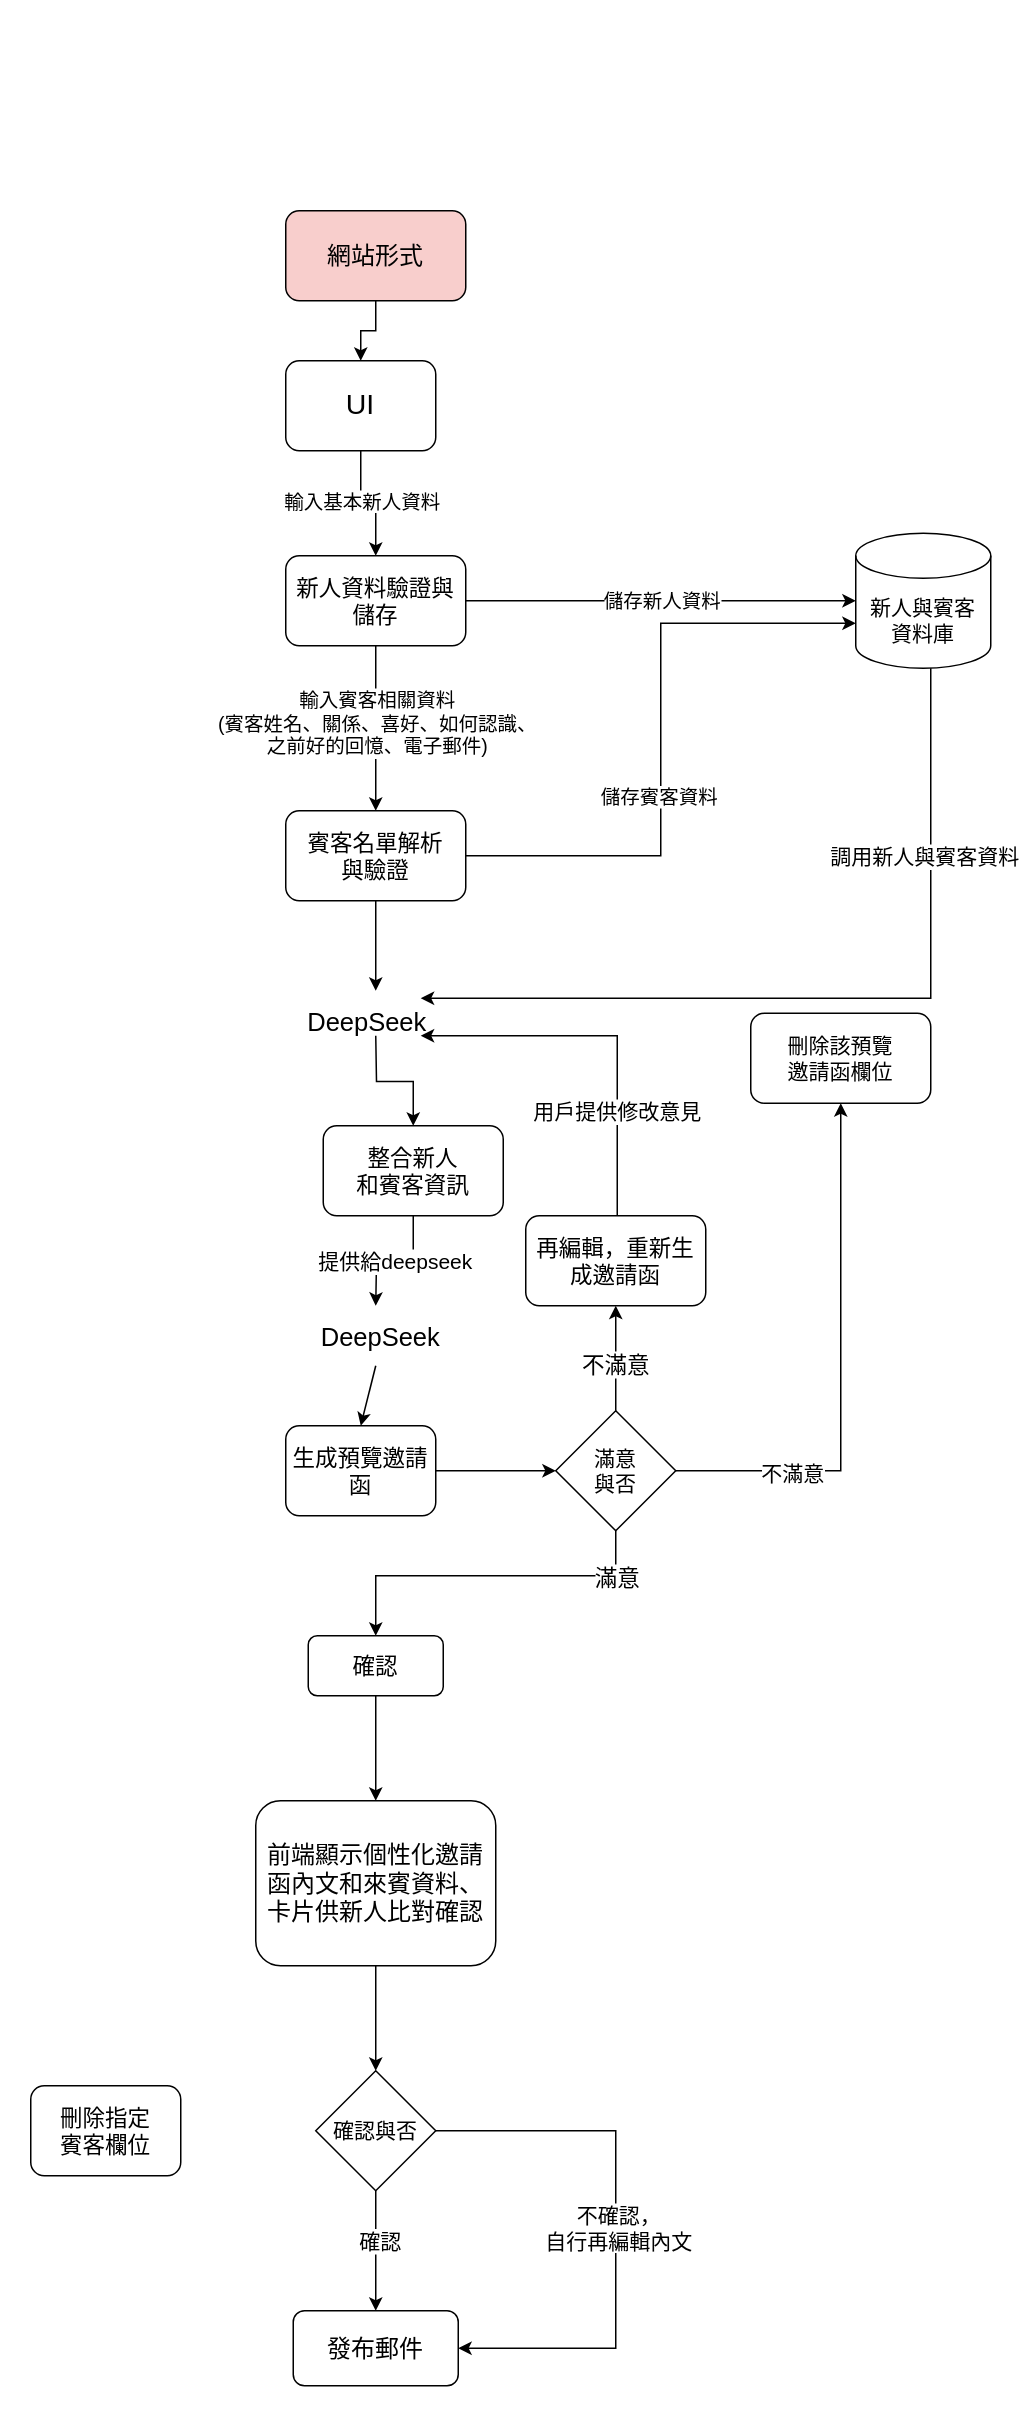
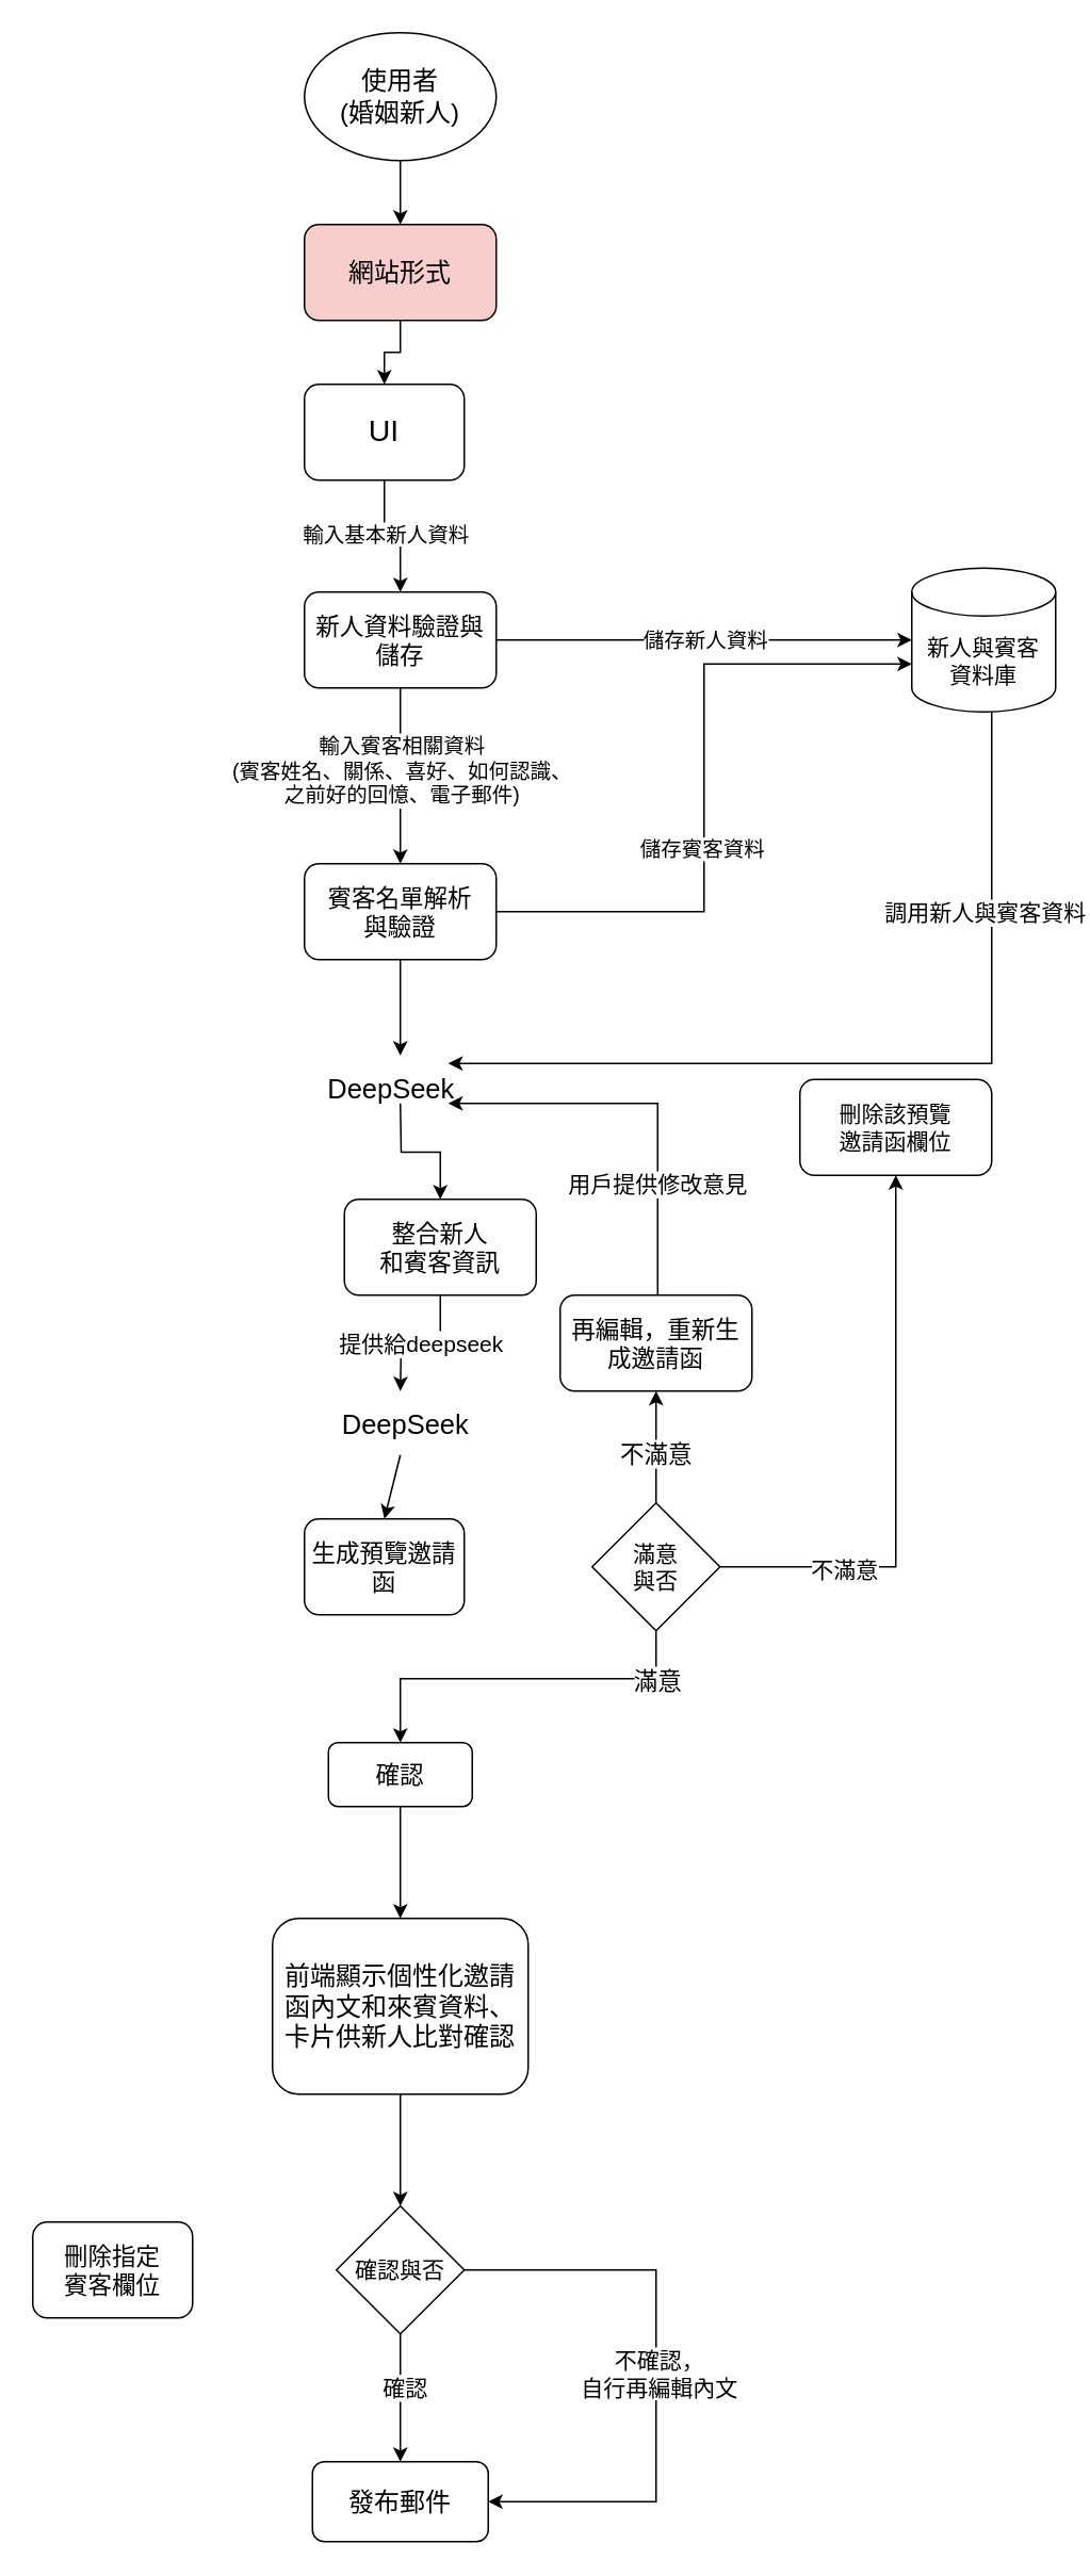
  <mxCell id="0" />
  <mxCell id="1" parent="0" />
+ <mxCell id="2" style="edgeStyle=orthogonalEdgeStyle;rounded=0;orthogonalLoop=1;jettySize=auto;html=1;exitX=0.5;exitY=1;exitDx=0;exitDy=0;entryX=0.5;entryY=0;entryDx=0;entryDy=0;" parent="1" source="3" target="5" edge="1"><mxGeometry relative="1" as="geometry" /></mxCell>
+ <mxCell id="3" value="使用者&lt;br style=&quot;font-size: 16px;&quot;&gt;(婚姻新人)" style="ellipse;whiteSpace=wrap;html=1;fontSize=16;" parent="1" vertex="1"><mxGeometry x="190" y="20" width="120" height="80" as="geometry" /></mxCell>
  <mxCell id="4" style="edgeStyle=orthogonalEdgeStyle;rounded=0;orthogonalLoop=1;jettySize=auto;html=1;exitX=0.5;exitY=1;exitDx=0;exitDy=0;entryX=0.5;entryY=0;entryDx=0;entryDy=0;" parent="1" source="5" target="8" edge="1"><mxGeometry relative="1" as="geometry" /></mxCell>
  <mxCell id="5" value="網站形式" style="rounded=1;whiteSpace=wrap;html=1;fontSize=16;fillColor=#f8cecc;" parent="1" vertex="1"><mxGeometry x="190" y="140" width="120" height="60" as="geometry" /></mxCell>
  <mxCell id="6" style="edgeStyle=orthogonalEdgeStyle;rounded=0;orthogonalLoop=1;jettySize=auto;html=1;exitX=0.5;exitY=1;exitDx=0;exitDy=0;entryX=0.5;entryY=0;entryDx=0;entryDy=0;" parent="1" source="8" target="10" edge="1"><mxGeometry relative="1" as="geometry" /></mxCell>
  <mxCell id="7" value="輸入基本新人資料" style="edgeLabel;html=1;align=center;verticalAlign=middle;resizable=0;points=[];fontSize=13;" parent="6" vertex="1" connectable="0"><mxGeometry x="-0.504" y="2" relative="1" as="geometry"><mxPoint x="-2" y="13" as="offset" /></mxGeometry></mxCell>
  <mxCell id="8" value="UI" style="rounded=1;whiteSpace=wrap;html=1;fontSize=19;" parent="1" vertex="1"><mxGeometry x="190" y="240" width="100" height="60" as="geometry" /></mxCell>
  <mxCell id="9" style="edgeStyle=orthogonalEdgeStyle;rounded=0;orthogonalLoop=1;jettySize=auto;html=1;exitX=0.5;exitY=1;exitDx=0;exitDy=0;entryX=0.5;entryY=0;entryDx=0;entryDy=0;" parent="1" source="10" target="17" edge="1"><mxGeometry relative="1" as="geometry" /></mxCell>
  <mxCell id="10" value="新人資料驗證與儲存" style="rounded=1;whiteSpace=wrap;html=1;fontSize=15;" parent="1" vertex="1"><mxGeometry x="190" y="370" width="120" height="60" as="geometry" /></mxCell>
  <mxCell id="11" style="edgeStyle=orthogonalEdgeStyle;rounded=0;orthogonalLoop=1;jettySize=auto;html=1;exitX=0.5;exitY=1;exitDx=0;exitDy=0;exitPerimeter=0;" parent="1" edge="1"><mxGeometry relative="1" as="geometry"><mxPoint x="280" y="665" as="targetPoint" /><mxPoint x="620" y="430" as="sourcePoint" /><Array as="points"><mxPoint x="620" y="665" /></Array></mxGeometry></mxCell>
  <mxCell id="12" value="調用新人與賓客資料" style="edgeLabel;html=1;align=center;verticalAlign=middle;resizable=0;points=[];fontSize=14;" parent="11" vertex="1" connectable="0"><mxGeometry x="0.632" relative="1" as="geometry"><mxPoint x="229" y="-95" as="offset" /></mxGeometry></mxCell>
  <mxCell id="13" value="新人與賓客&lt;br&gt;資料庫" style="shape=cylinder3;whiteSpace=wrap;html=1;boundedLbl=1;backgroundOutline=1;size=15;fontSize=14;" parent="1" vertex="1"><mxGeometry x="570" y="355" width="90" height="90" as="geometry" /></mxCell>
  <mxCell id="14" style="edgeStyle=orthogonalEdgeStyle;rounded=0;orthogonalLoop=1;jettySize=auto;html=1;entryX=0;entryY=0.5;entryDx=0;entryDy=0;entryPerimeter=0;" parent="1" source="10" target="13" edge="1"><mxGeometry relative="1" as="geometry" /></mxCell>
  <mxCell id="15" value="儲存新人資料" style="edgeLabel;html=1;align=center;verticalAlign=middle;resizable=0;points=[];fontSize=13;" parent="14" vertex="1" connectable="0"><mxGeometry x="0.002" y="1" relative="1" as="geometry"><mxPoint as="offset" /></mxGeometry></mxCell>
  <mxCell id="16" style="edgeStyle=orthogonalEdgeStyle;rounded=0;orthogonalLoop=1;jettySize=auto;html=1;" parent="1" source="17" edge="1"><mxGeometry relative="1" as="geometry"><mxPoint x="250" y="660" as="targetPoint" /></mxGeometry></mxCell>
  <mxCell id="17" value="賓客名單解析&lt;br&gt;與驗證" style="rounded=1;whiteSpace=wrap;html=1;fontSize=15;" parent="1" vertex="1"><mxGeometry x="190" y="540" width="120" height="60" as="geometry" /></mxCell>
  <mxCell id="18" value="輸入賓客相關資料&lt;br&gt;(賓客姓名、關係、喜好、如何認識、&lt;br&gt;之前好的回憶、電子郵件)" style="edgeLabel;html=1;align=center;verticalAlign=middle;resizable=0;points=[];fontSize=13;" parent="1" vertex="1" connectable="0"><mxGeometry x="253" y="479.997" as="geometry"><mxPoint x="-3" y="2" as="offset" /></mxGeometry></mxCell>
  <mxCell id="19" style="edgeStyle=orthogonalEdgeStyle;rounded=0;orthogonalLoop=1;jettySize=auto;html=1;exitX=1;exitY=0.5;exitDx=0;exitDy=0;entryX=0;entryY=0;entryDx=0;entryDy=60;entryPerimeter=0;" parent="1" source="17" target="13" edge="1"><mxGeometry relative="1" as="geometry" /></mxCell>
  <mxCell id="20" value="&lt;font style=&quot;font-size: 13px;&quot;&gt;儲存賓客資料&lt;/font&gt;" style="edgeLabel;html=1;align=center;verticalAlign=middle;resizable=0;points=[];" parent="19" vertex="1" connectable="0"><mxGeometry x="-0.181" y="2" relative="1" as="geometry"><mxPoint as="offset" /></mxGeometry></mxCell>
  <mxCell id="21" value="DeepSeek" style="edgeLabel;html=1;align=center;verticalAlign=middle;resizable=0;points=[];fontSize=17;" parent="1" vertex="1" connectable="0"><mxGeometry x="240" y="689.998" as="geometry"><mxPoint x="3" y="-8" as="offset" /></mxGeometry></mxCell>
  <mxCell id="22" style="edgeStyle=orthogonalEdgeStyle;rounded=0;orthogonalLoop=1;jettySize=auto;html=1;exitX=0.5;exitY=1;exitDx=0;exitDy=0;" parent="1" source="24" edge="1"><mxGeometry relative="1" as="geometry"><mxPoint x="250" y="870" as="targetPoint" /></mxGeometry></mxCell>
  <mxCell id="23" value="&lt;font style=&quot;font-size: 14px;&quot;&gt;提供給deepseek&lt;/font&gt;" style="edgeLabel;html=1;align=center;verticalAlign=middle;resizable=0;points=[];" parent="22" vertex="1" connectable="0"><mxGeometry x="-0.014" y="-1" relative="1" as="geometry"><mxPoint x="-1" y="1" as="offset" /></mxGeometry></mxCell>
  <mxCell id="24" value="整合新人&lt;br&gt;和賓客資訊" style="rounded=1;whiteSpace=wrap;html=1;fontSize=15;" parent="1" vertex="1"><mxGeometry x="215" y="750" width="120" height="60" as="geometry" /></mxCell>
  <mxCell id="25" style="edgeStyle=orthogonalEdgeStyle;rounded=0;orthogonalLoop=1;jettySize=auto;html=1;entryX=0.5;entryY=0;entryDx=0;entryDy=0;" parent="1" target="24" edge="1"><mxGeometry relative="1" as="geometry"><mxPoint x="260" y="670" as="targetPoint" /><mxPoint x="250" y="690" as="sourcePoint" /></mxGeometry></mxCell>
  <mxCell id="26" value="DeepSeek" style="edgeLabel;html=1;align=center;verticalAlign=middle;resizable=0;points=[];fontSize=17;" parent="1" vertex="1" connectable="0"><mxGeometry x="250" y="879.998" as="geometry"><mxPoint x="2" y="12" as="offset" /></mxGeometry></mxCell>
  <mxCell id="27" value="" style="endArrow=classic;html=1;rounded=0;entryX=0.5;entryY=0;entryDx=0;entryDy=0;" parent="1" target="29" edge="1"><mxGeometry width="50" height="50" relative="1" as="geometry"><mxPoint x="250" y="910" as="sourcePoint" /><mxPoint x="250" y="940" as="targetPoint" /></mxGeometry></mxCell>
- <mxCell id="28" style="edgeStyle=orthogonalEdgeStyle;rounded=0;orthogonalLoop=1;jettySize=auto;html=1;entryX=0;entryY=0.5;entryDx=0;entryDy=0;" parent="1" source="29" target="36" edge="1"><mxGeometry relative="1" as="geometry" /></mxCell>
  <mxCell id="29" value="生成預覽邀請函" style="rounded=1;whiteSpace=wrap;html=1;fontSize=15;" parent="1" vertex="1"><mxGeometry x="190" y="950" width="100" height="60" as="geometry" /></mxCell>
  <mxCell id="30" value="" style="edgeStyle=orthogonalEdgeStyle;rounded=0;orthogonalLoop=1;jettySize=auto;html=1;entryX=0.5;entryY=1;entryDx=0;entryDy=0;" parent="1" source="36" target="39" edge="1"><mxGeometry relative="1" as="geometry"><mxPoint x="409.941" y="910" as="targetPoint" /></mxGeometry></mxCell>
  <mxCell id="31" value="&lt;font style=&quot;font-size: 15px;&quot;&gt;不滿意&lt;/font&gt;" style="edgeLabel;html=1;align=center;verticalAlign=middle;resizable=0;points=[];" parent="30" vertex="1" connectable="0"><mxGeometry x="-0.094" y="1" relative="1" as="geometry"><mxPoint as="offset" /></mxGeometry></mxCell>
  <mxCell id="32" value="" style="edgeStyle=orthogonalEdgeStyle;rounded=0;orthogonalLoop=1;jettySize=auto;html=1;" parent="1" source="36" target="40" edge="1"><mxGeometry relative="1" as="geometry"><Array as="points"><mxPoint x="410" y="1050" /><mxPoint x="250" y="1050" /></Array></mxGeometry></mxCell>
  <mxCell id="33" value="&lt;font style=&quot;font-size: 15px;&quot;&gt;滿意&lt;/font&gt;" style="edgeLabel;html=1;align=center;verticalAlign=middle;resizable=0;points=[];" parent="32" vertex="1" connectable="0"><mxGeometry x="-0.163" y="-1" relative="1" as="geometry"><mxPoint x="66" y="1" as="offset" /></mxGeometry></mxCell>
  <mxCell id="34" value="" style="edgeStyle=orthogonalEdgeStyle;rounded=0;orthogonalLoop=1;jettySize=auto;html=1;" parent="1" source="36" target="51" edge="1"><mxGeometry relative="1" as="geometry" /></mxCell>
  <mxCell id="35" value="&lt;font style=&quot;font-size: 14px;&quot;&gt;不滿意&lt;/font&gt;" style="edgeLabel;html=1;align=center;verticalAlign=middle;resizable=0;points=[];" parent="34" vertex="1" connectable="0"><mxGeometry x="-0.564" y="-1" relative="1" as="geometry"><mxPoint as="offset" /></mxGeometry></mxCell>
  <mxCell id="36" value="&lt;font style=&quot;font-size: 14px;&quot;&gt;滿意&lt;br&gt;與否&lt;/font&gt;" style="rhombus;whiteSpace=wrap;html=1;" parent="1" vertex="1"><mxGeometry x="370" y="940" width="80" height="80" as="geometry" /></mxCell>
  <mxCell id="37" style="edgeStyle=orthogonalEdgeStyle;rounded=0;orthogonalLoop=1;jettySize=auto;html=1;" parent="1" source="39" edge="1"><mxGeometry relative="1" as="geometry"><mxPoint x="280" y="690" as="targetPoint" /><Array as="points"><mxPoint x="411" y="690" /></Array></mxGeometry></mxCell>
  <mxCell id="38" value="&lt;font style=&quot;font-size: 14px;&quot;&gt;用戶提供修改意見&lt;/font&gt;" style="edgeLabel;html=1;align=center;verticalAlign=middle;resizable=0;points=[];" parent="37" vertex="1" connectable="0"><mxGeometry x="-0.316" y="-2" relative="1" as="geometry"><mxPoint x="-3" y="16" as="offset" /></mxGeometry></mxCell>
  <mxCell id="39" value="再編輯，重新生成邀請函" style="rounded=1;whiteSpace=wrap;html=1;fontSize=15;" parent="1" vertex="1"><mxGeometry x="350" y="810" width="120" height="60" as="geometry" /></mxCell>
  <mxCell id="40" value="&lt;font style=&quot;font-size: 15px;&quot;&gt;確認&lt;/font&gt;" style="rounded=1;whiteSpace=wrap;html=1;" parent="1" vertex="1"><mxGeometry x="205" y="1090" width="90" height="40" as="geometry" /></mxCell>
  <mxCell id="41" style="edgeStyle=orthogonalEdgeStyle;rounded=0;orthogonalLoop=1;jettySize=auto;html=1;entryX=0.5;entryY=0;entryDx=0;entryDy=0;exitX=0.5;exitY=1;exitDx=0;exitDy=0;" parent="1" target="43" edge="1" source="40"><mxGeometry relative="1" as="geometry"><mxPoint x="250" y="1260" as="targetPoint" /><mxPoint x="250" y="1210" as="sourcePoint" /></mxGeometry></mxCell>
  <mxCell id="42" style="edgeStyle=orthogonalEdgeStyle;rounded=0;orthogonalLoop=1;jettySize=auto;html=1;exitX=0.5;exitY=1;exitDx=0;exitDy=0;entryX=0.5;entryY=0;entryDx=0;entryDy=0;" parent="1" source="43" target="48" edge="1"><mxGeometry relative="1" as="geometry" /></mxCell>
  <mxCell id="43" value="前端顯示個性化邀請函內文和來賓資料、卡片供新人比對確認" style="rounded=1;whiteSpace=wrap;html=1;fontSize=16;" parent="1" vertex="1"><mxGeometry x="170" y="1200" width="160" height="110" as="geometry" /></mxCell>
  <mxCell id="44" style="edgeStyle=orthogonalEdgeStyle;rounded=0;orthogonalLoop=1;jettySize=auto;html=1;exitX=0.5;exitY=1;exitDx=0;exitDy=0;entryX=0.5;entryY=0;entryDx=0;entryDy=0;" parent="1" source="48" target="49" edge="1"><mxGeometry relative="1" as="geometry"><mxPoint x="250.412" y="1690" as="targetPoint" /></mxGeometry></mxCell>
  <mxCell id="45" value="&lt;font style=&quot;font-size: 14px;&quot;&gt;確認&lt;/font&gt;" style="edgeLabel;html=1;align=center;verticalAlign=middle;resizable=0;points=[];" parent="44" vertex="1" connectable="0"><mxGeometry x="-0.167" y="2" relative="1" as="geometry"><mxPoint as="offset" /></mxGeometry></mxCell>
  <mxCell id="46" style="edgeStyle=orthogonalEdgeStyle;rounded=0;orthogonalLoop=1;jettySize=auto;html=1;exitX=1;exitY=0.5;exitDx=0;exitDy=0;entryX=1;entryY=0.5;entryDx=0;entryDy=0;" parent="1" source="48" target="49" edge="1"><mxGeometry relative="1" as="geometry"><mxPoint x="375" y="1685" as="targetPoint" /><Array as="points"><mxPoint x="410" y="1420" /><mxPoint x="410" y="1565" /></Array><mxPoint x="360" y="1410" as="sourcePoint" /></mxGeometry></mxCell>
  <mxCell id="47" value="&lt;font style=&quot;font-size: 14px;&quot;&gt;不確認，&lt;br&gt;自行再編輯內文&lt;/font&gt;" style="edgeLabel;html=1;align=center;verticalAlign=middle;resizable=0;points=[];fontSize=14;" parent="46" vertex="1" connectable="0"><mxGeometry x="-0.069" y="1" relative="1" as="geometry"><mxPoint y="12" as="offset" /></mxGeometry></mxCell>
  <mxCell id="48" value="&lt;span style=&quot;font-size: 14px;&quot;&gt;確認與否&lt;/span&gt;" style="rhombus;whiteSpace=wrap;html=1;" parent="1" vertex="1"><mxGeometry x="210" y="1380" width="80" height="80" as="geometry" /></mxCell>
  <mxCell id="49" value="發布郵件" style="rounded=1;whiteSpace=wrap;html=1;fontSize=16;" parent="1" vertex="1"><mxGeometry x="195" y="1540" width="110" height="50" as="geometry" /></mxCell>
  <mxCell id="50" value="&lt;font style=&quot;font-size: 15px;&quot;&gt;刪除指定&lt;br&gt;賓客欄位&lt;/font&gt;" style="rounded=1;whiteSpace=wrap;html=1;" parent="1" vertex="1"><mxGeometry x="20" y="1390" width="100" height="60" as="geometry" /></mxCell>
  <mxCell id="51" value="&lt;font style=&quot;font-size: 14px;&quot;&gt;刪除該預覽&lt;br style=&quot;font-size: 14px;&quot;&gt;邀請函欄位&lt;/font&gt;" style="rounded=1;whiteSpace=wrap;html=1;fontSize=14;" parent="1" vertex="1"><mxGeometry x="500" y="675" width="120" height="60" as="geometry" /></mxCell>
